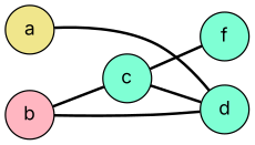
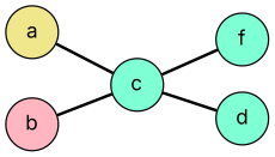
  digraph {
    fontname=Inter
    rankdir=LR
    node [fillcolor=aquamarine fontname=Inter shape=circle style=filled]
    edge [color=black dir=none fontname=Inter penwidth=2]
    c
    a [fillcolor=khaki]
    d
    f
    b [fillcolor=lightpink]
    c -> d
    c -> f
-   a -> d
+   a -> c
    b -> c
-   b -> d
  }
